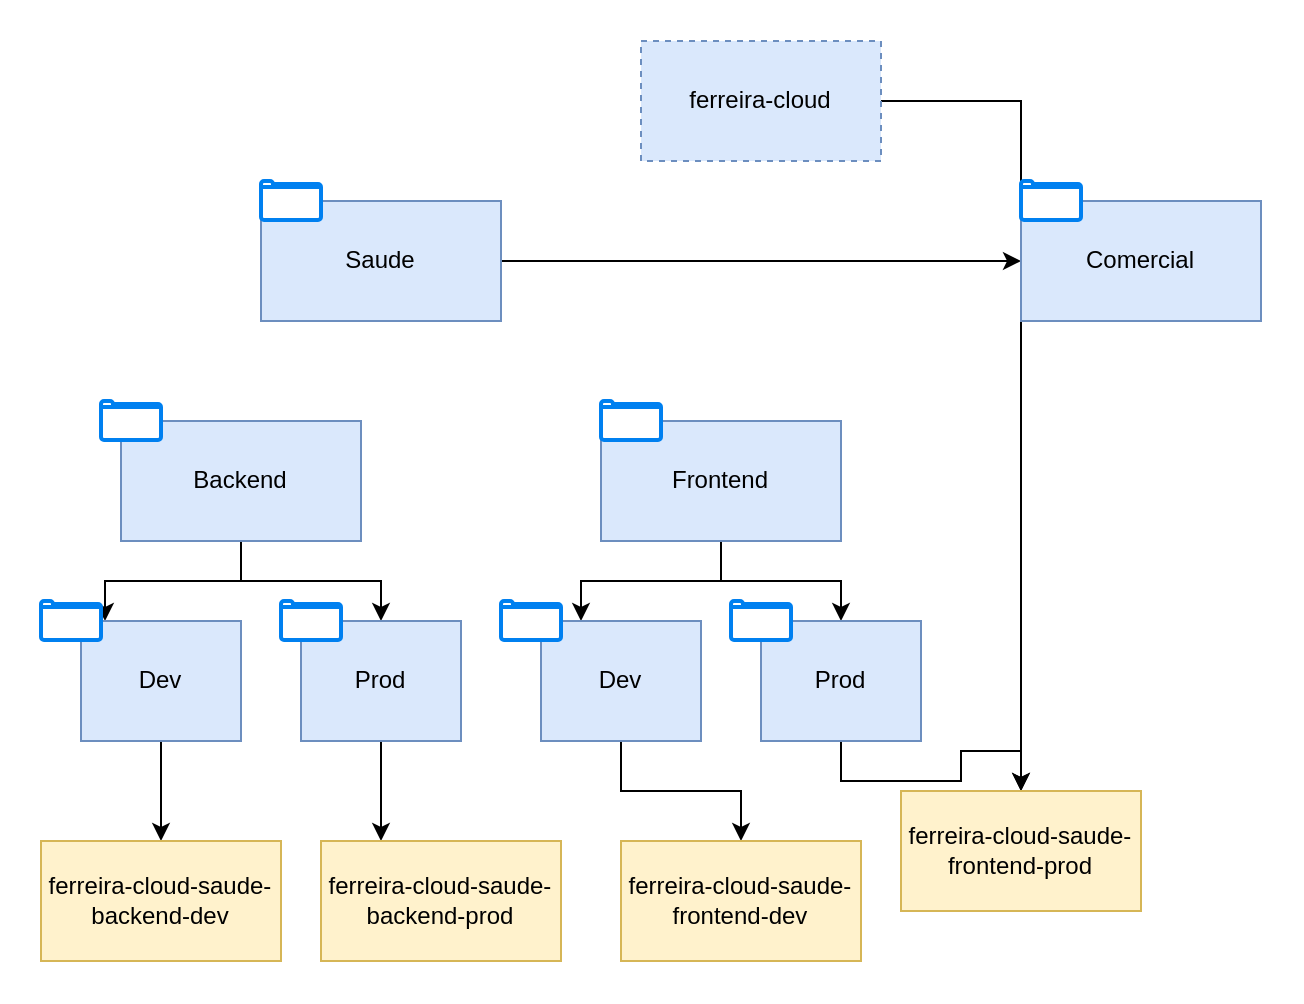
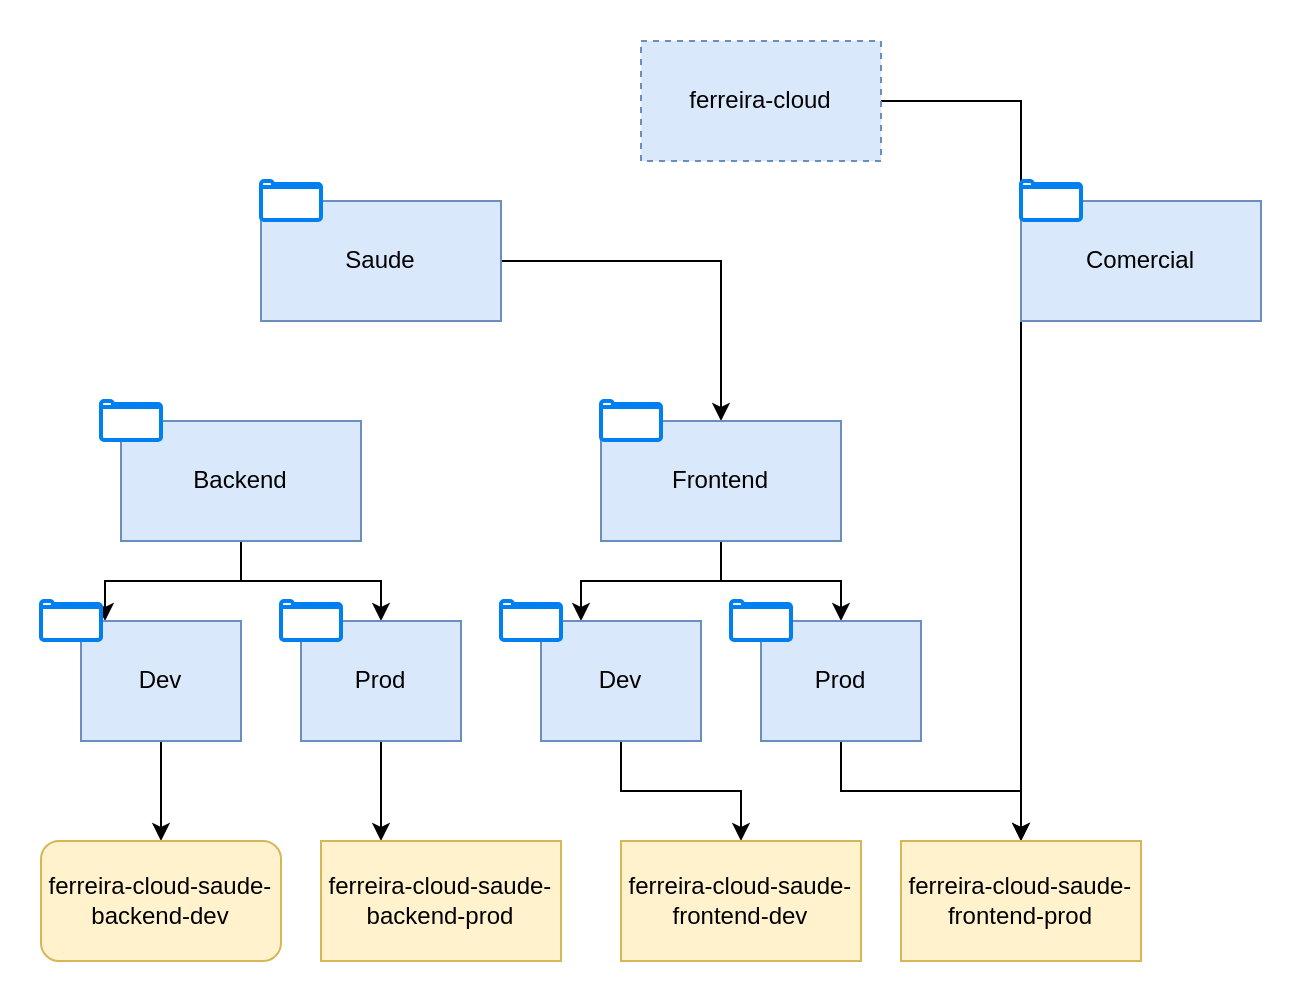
  <mxCell id="0" />
  <mxCell id="1" parent="0" />
  <mxCell id="2" style="edgeStyle=orthogonalEdgeStyle;rounded=0;orthogonalLoop=1;jettySize=auto;html=1;" edge="1" parent="1" source="3" target="30"><mxGeometry relative="1" as="geometry" /></mxCell>
  <mxCell id="3" value="ferreira-cloud" style="rounded=0;whiteSpace=wrap;html=1;fillColor=#dae8fc;strokeColor=#6c8ebf;dashed=1;" vertex="1" parent="1"><mxGeometry x="320" y="20" width="120" height="60" as="geometry" /></mxCell>
- <mxCell id="4" style="edgeStyle=orthogonalEdgeStyle;rounded=0;orthogonalLoop=1;jettySize=auto;html=1;" edge="1" parent="1" source="5" target="31"><mxGeometry relative="1" as="geometry" /></mxCell>
+ <mxCell id="4" style="edgeStyle=orthogonalEdgeStyle;rounded=0;orthogonalLoop=1;jettySize=auto;html=1;entryX=0.5;entryY=0;entryDx=0;entryDy=0;" edge="1" parent="1" source="5" target="9"><mxGeometry relative="1" as="geometry" /></mxCell>
  <mxCell id="5" value="Saude" style="rounded=0;whiteSpace=wrap;html=1;fillColor=#dae8fc;strokeColor=#6c8ebf;" vertex="1" parent="1"><mxGeometry x="130" y="100" width="120" height="60" as="geometry" /></mxCell>
  <mxCell id="6" value="" style="html=1;verticalLabelPosition=bottom;align=center;labelBackgroundColor=#ffffff;verticalAlign=top;strokeWidth=2;strokeColor=#0080F0;shadow=0;dashed=0;shape=mxgraph.ios7.icons.folder;" vertex="1" parent="1"><mxGeometry x="130" y="90" width="30" height="19.5" as="geometry" /></mxCell>
  <mxCell id="7" style="edgeStyle=orthogonalEdgeStyle;rounded=0;orthogonalLoop=1;jettySize=auto;html=1;entryX=0.25;entryY=0;entryDx=0;entryDy=0;" edge="1" parent="1" source="9" target="20"><mxGeometry relative="1" as="geometry" /></mxCell>
  <mxCell id="8" style="edgeStyle=orthogonalEdgeStyle;rounded=0;orthogonalLoop=1;jettySize=auto;html=1;entryX=0.5;entryY=0;entryDx=0;entryDy=0;" edge="1" parent="1" source="9" target="22"><mxGeometry relative="1" as="geometry" /></mxCell>
  <mxCell id="9" value="Frontend" style="rounded=0;whiteSpace=wrap;html=1;fillColor=#dae8fc;strokeColor=#6c8ebf;" vertex="1" parent="1"><mxGeometry x="300" y="210" width="120" height="60" as="geometry" /></mxCell>
  <mxCell id="10" style="edgeStyle=orthogonalEdgeStyle;rounded=0;orthogonalLoop=1;jettySize=auto;html=1;entryX=0.15;entryY=0;entryDx=0;entryDy=0;entryPerimeter=0;" edge="1" parent="1" source="12" target="16"><mxGeometry relative="1" as="geometry" /></mxCell>
  <mxCell id="11" style="edgeStyle=orthogonalEdgeStyle;rounded=0;orthogonalLoop=1;jettySize=auto;html=1;entryX=0.5;entryY=0;entryDx=0;entryDy=0;" edge="1" parent="1" source="12" target="18"><mxGeometry relative="1" as="geometry" /></mxCell>
  <mxCell id="12" value="Backend" style="rounded=0;whiteSpace=wrap;html=1;fillColor=#dae8fc;strokeColor=#6c8ebf;" vertex="1" parent="1"><mxGeometry x="60" y="210" width="120" height="60" as="geometry" /></mxCell>
  <mxCell id="13" value="" style="html=1;verticalLabelPosition=bottom;align=center;labelBackgroundColor=#ffffff;verticalAlign=top;strokeWidth=2;strokeColor=#0080F0;shadow=0;dashed=0;shape=mxgraph.ios7.icons.folder;" vertex="1" parent="1"><mxGeometry x="50" y="200" width="30" height="19.5" as="geometry" /></mxCell>
  <mxCell id="14" value="" style="html=1;verticalLabelPosition=bottom;align=center;labelBackgroundColor=#ffffff;verticalAlign=top;strokeWidth=2;strokeColor=#0080F0;shadow=0;dashed=0;shape=mxgraph.ios7.icons.folder;" vertex="1" parent="1"><mxGeometry x="300" y="200" width="30" height="19.5" as="geometry" /></mxCell>
  <mxCell id="15" style="edgeStyle=orthogonalEdgeStyle;rounded=0;orthogonalLoop=1;jettySize=auto;html=1;entryX=0.5;entryY=0;entryDx=0;entryDy=0;" edge="1" parent="1" source="16" target="27"><mxGeometry relative="1" as="geometry" /></mxCell>
  <mxCell id="16" value="Dev" style="rounded=0;whiteSpace=wrap;html=1;fillColor=#dae8fc;strokeColor=#6c8ebf;" vertex="1" parent="1"><mxGeometry x="40" y="310" width="80" height="60" as="geometry" /></mxCell>
  <mxCell id="17" style="edgeStyle=orthogonalEdgeStyle;rounded=0;orthogonalLoop=1;jettySize=auto;html=1;entryX=0.25;entryY=0;entryDx=0;entryDy=0;" edge="1" parent="1" source="18" target="28"><mxGeometry relative="1" as="geometry" /></mxCell>
  <mxCell id="18" value="Prod" style="rounded=0;whiteSpace=wrap;html=1;fillColor=#dae8fc;strokeColor=#6c8ebf;" vertex="1" parent="1"><mxGeometry x="150" y="310" width="80" height="60" as="geometry" /></mxCell>
  <mxCell id="19" style="edgeStyle=orthogonalEdgeStyle;rounded=0;orthogonalLoop=1;jettySize=auto;html=1;" edge="1" parent="1" source="20" target="29"><mxGeometry relative="1" as="geometry" /></mxCell>
  <mxCell id="20" value="Dev" style="rounded=0;whiteSpace=wrap;html=1;fillColor=#dae8fc;strokeColor=#6c8ebf;" vertex="1" parent="1"><mxGeometry x="270" y="310" width="80" height="60" as="geometry" /></mxCell>
  <mxCell id="21" style="edgeStyle=orthogonalEdgeStyle;rounded=0;orthogonalLoop=1;jettySize=auto;html=1;entryX=0.5;entryY=0;entryDx=0;entryDy=0;" edge="1" parent="1" source="22" target="30"><mxGeometry relative="1" as="geometry" /></mxCell>
  <mxCell id="22" value="Prod" style="rounded=0;whiteSpace=wrap;html=1;fillColor=#dae8fc;strokeColor=#6c8ebf;" vertex="1" parent="1"><mxGeometry x="380" y="310" width="80" height="60" as="geometry" /></mxCell>
  <mxCell id="23" value="" style="html=1;verticalLabelPosition=bottom;align=center;labelBackgroundColor=#ffffff;verticalAlign=top;strokeWidth=2;strokeColor=#0080F0;shadow=0;dashed=0;shape=mxgraph.ios7.icons.folder;" vertex="1" parent="1"><mxGeometry x="20" y="300" width="30" height="19.5" as="geometry" /></mxCell>
  <mxCell id="24" value="" style="html=1;verticalLabelPosition=bottom;align=center;labelBackgroundColor=#ffffff;verticalAlign=top;strokeWidth=2;strokeColor=#0080F0;shadow=0;dashed=0;shape=mxgraph.ios7.icons.folder;" vertex="1" parent="1"><mxGeometry x="140" y="300" width="30" height="19.5" as="geometry" /></mxCell>
  <mxCell id="25" value="" style="html=1;verticalLabelPosition=bottom;align=center;labelBackgroundColor=#ffffff;verticalAlign=top;strokeWidth=2;strokeColor=#0080F0;shadow=0;dashed=0;shape=mxgraph.ios7.icons.folder;" vertex="1" parent="1"><mxGeometry x="250" y="300" width="30" height="19.5" as="geometry" /></mxCell>
  <mxCell id="26" value="" style="html=1;verticalLabelPosition=bottom;align=center;labelBackgroundColor=#ffffff;verticalAlign=top;strokeWidth=2;strokeColor=#0080F0;shadow=0;dashed=0;shape=mxgraph.ios7.icons.folder;" vertex="1" parent="1"><mxGeometry x="365" y="300" width="30" height="19.5" as="geometry" /></mxCell>
- <mxCell id="27" value="ferreira-cloud-saude-backend-dev" style="rounded=0;whiteSpace=wrap;html=1;fillColor=#fff2cc;strokeColor=#d6b656;" vertex="1" parent="1"><mxGeometry x="20" y="420" width="120" height="60" as="geometry" /></mxCell>
+ <mxCell id="27" value="ferreira-cloud-saude-backend-dev" style="whiteSpace=wrap;html=1;fillColor=#fff2cc;strokeColor=#d6b656;rounded=1;" vertex="1" parent="1"><mxGeometry x="20" y="420" width="120" height="60" as="geometry" /></mxCell>
  <mxCell id="28" value="ferreira-cloud-saude-backend-prod" style="rounded=0;whiteSpace=wrap;html=1;fillColor=#fff2cc;strokeColor=#d6b656;" vertex="1" parent="1"><mxGeometry x="160" y="420" width="120" height="60" as="geometry" /></mxCell>
  <mxCell id="29" value="ferreira-cloud-saude-frontend-dev" style="rounded=0;whiteSpace=wrap;html=1;fillColor=#fff2cc;strokeColor=#d6b656;" vertex="1" parent="1"><mxGeometry x="310" y="420" width="120" height="60" as="geometry" /></mxCell>
- <mxCell id="30" value="ferreira-cloud-saude-frontend-prod" style="rounded=0;whiteSpace=wrap;html=1;fillColor=#fff2cc;strokeColor=#d6b656;" vertex="1" parent="1"><mxGeometry x="450" y="395" width="120" height="60" as="geometry" /></mxCell>
+ <mxCell id="30" value="ferreira-cloud-saude-frontend-prod" style="rounded=0;whiteSpace=wrap;html=1;fillColor=#fff2cc;strokeColor=#d6b656;" vertex="1" parent="1"><mxGeometry x="450" y="420" width="120" height="60" as="geometry" /></mxCell>
  <mxCell id="31" value="Comercial" style="rounded=0;whiteSpace=wrap;html=1;fillColor=#dae8fc;strokeColor=#6c8ebf;" vertex="1" parent="1"><mxGeometry x="510" y="100" width="120" height="60" as="geometry" /></mxCell>
  <mxCell id="32" value="" style="html=1;verticalLabelPosition=bottom;align=center;labelBackgroundColor=#ffffff;verticalAlign=top;strokeWidth=2;strokeColor=#0080F0;shadow=0;dashed=0;shape=mxgraph.ios7.icons.folder;" vertex="1" parent="1"><mxGeometry x="510" y="90" width="30" height="19.5" as="geometry" /></mxCell>
